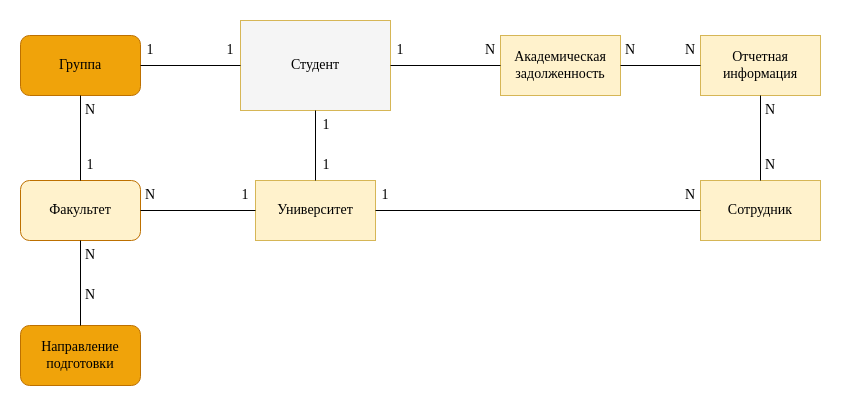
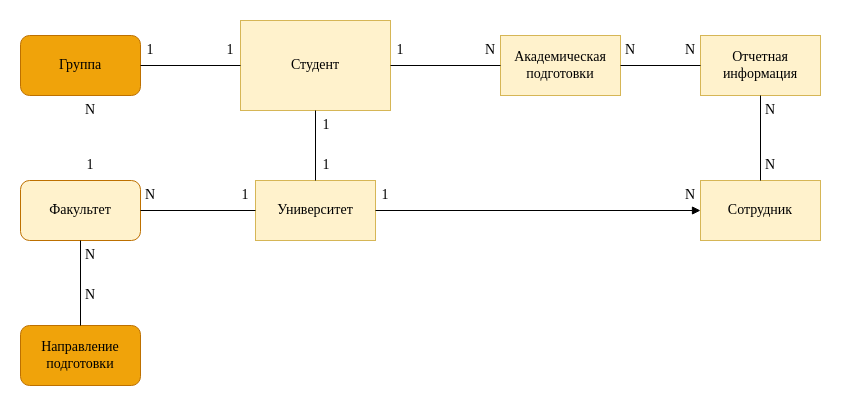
  <mxCell id="0" />
  <mxCell id="1" parent="0" />
- <mxCell id="2" value="Студент" style="rounded=0;whiteSpace=wrap;html=1;fontFamily=Times New Roman;fontSize=14;fillColor=#f5f5f5;strokeColor=#d6b656;" parent="1" vertex="1"><mxGeometry x="240" y="20" width="150" height="90" as="geometry" /></mxCell>
+ <mxCell id="2" value="Студент" style="rounded=0;whiteSpace=wrap;html=1;fontFamily=Times New Roman;fontSize=14;fillColor=#fff2cc;strokeColor=#d6b656;" parent="1" vertex="1"><mxGeometry x="240" y="20" width="150" height="90" as="geometry" /></mxCell>
  <mxCell id="3" value="Сотрудник" style="rounded=0;whiteSpace=wrap;html=1;fontFamily=Times New Roman;fontSize=14;fillColor=#fff2cc;strokeColor=#d6b656;" parent="1" vertex="1"><mxGeometry x="700" y="180" width="120" height="60" as="geometry" /></mxCell>
  <mxCell id="4" value="Университет" style="rounded=0;whiteSpace=wrap;html=1;fontFamily=Times New Roman;fontSize=14;fillColor=#fff2cc;strokeColor=#d6b656;" parent="1" vertex="1"><mxGeometry x="255" y="180" width="120" height="60" as="geometry" /></mxCell>
- <mxCell id="5" value="Академическая задолженность" style="rounded=0;whiteSpace=wrap;html=1;fontFamily=Times New Roman;fontSize=14;fillColor=#fff2cc;strokeColor=#d6b656;" parent="1" vertex="1"><mxGeometry x="500" y="35" width="120" height="60" as="geometry" /></mxCell>
+ <mxCell id="5" value="Академическая подготовки" style="rounded=0;whiteSpace=wrap;html=1;fontFamily=Times New Roman;fontSize=14;fillColor=#fff2cc;strokeColor=#d6b656;" parent="1" vertex="1"><mxGeometry x="500" y="35" width="120" height="60" as="geometry" /></mxCell>
  <mxCell id="6" value="Отчетная информация" style="rounded=0;whiteSpace=wrap;html=1;fontFamily=Times New Roman;fontSize=14;fillColor=#fff2cc;strokeColor=#d6b656;" parent="1" vertex="1"><mxGeometry x="700" y="35" width="120" height="60" as="geometry" /></mxCell>
  <mxCell id="7" value="Группа" style="rounded=1;whiteSpace=wrap;html=1;fontFamily=Times New Roman;fontSize=14;fillColor=#f0a30a;strokeColor=#BD7000;fontColor=#000000;" parent="1" vertex="1"><mxGeometry x="20" y="35" width="120" height="60" as="geometry" /></mxCell>
  <mxCell id="8" value="Факультет" style="rounded=1;whiteSpace=wrap;html=1;fontFamily=Times New Roman;fontSize=14;fillColor=#fff2cc;strokeColor=#BD7000;fontColor=#000000;" parent="1" vertex="1"><mxGeometry x="20" y="180" width="120" height="60" as="geometry" /></mxCell>
  <mxCell id="9" value="Направление подготовки" style="rounded=1;whiteSpace=wrap;html=1;fontFamily=Times New Roman;fontSize=14;fillColor=#f0a30a;strokeColor=#BD7000;fontColor=#000000;" parent="1" vertex="1"><mxGeometry x="20" y="325" width="120" height="60" as="geometry" /></mxCell>
  <mxCell id="10" value="" style="endArrow=none;html=1;rounded=0;entryX=0;entryY=0.5;entryDx=0;entryDy=0;exitX=1;exitY=0.5;exitDx=0;exitDy=0;fontFamily=Times New Roman;fontSize=14;" parent="1" source="7" target="2" edge="1"><mxGeometry width="50" height="50" relative="1" as="geometry"><mxPoint x="230" y="110" as="sourcePoint" /><mxPoint x="280" y="60" as="targetPoint" /></mxGeometry></mxCell>
- <mxCell id="11" value="" style="endArrow=none;html=1;rounded=0;entryX=0.5;entryY=1;entryDx=0;entryDy=0;exitX=0.5;exitY=0;exitDx=0;exitDy=0;fontFamily=Times New Roman;fontSize=14;" parent="1" source="8" target="7" edge="1"><mxGeometry width="50" height="50" relative="1" as="geometry"><mxPoint x="265" y="150" as="sourcePoint" /><mxPoint x="365" y="150" as="targetPoint" /></mxGeometry></mxCell>
  <mxCell id="12" value="1" style="text;html=1;align=center;verticalAlign=middle;whiteSpace=wrap;rounded=0;fontFamily=Times New Roman;fontSize=14;" parent="1" vertex="1"><mxGeometry x="140" y="35" width="20" height="30" as="geometry" /></mxCell>
  <mxCell id="13" value="N" style="text;html=1;align=center;verticalAlign=middle;whiteSpace=wrap;rounded=0;fontFamily=Times New Roman;fontSize=14;" parent="1" vertex="1"><mxGeometry x="80" y="95" width="20" height="30" as="geometry" /></mxCell>
  <mxCell id="14" value="1" style="text;html=1;align=center;verticalAlign=middle;whiteSpace=wrap;rounded=0;fontFamily=Times New Roman;fontSize=14;" parent="1" vertex="1"><mxGeometry x="80" y="150" width="20" height="30" as="geometry" /></mxCell>
  <mxCell id="15" value="" style="endArrow=none;html=1;rounded=0;entryX=0.5;entryY=1;entryDx=0;entryDy=0;exitX=0.5;exitY=0;exitDx=0;exitDy=0;fontFamily=Times New Roman;fontSize=14;" parent="1" source="9" target="8" edge="1"><mxGeometry width="50" height="50" relative="1" as="geometry"><mxPoint x="90" y="190" as="sourcePoint" /><mxPoint x="90" y="105" as="targetPoint" /></mxGeometry></mxCell>
  <mxCell id="16" value="N" style="text;html=1;align=center;verticalAlign=middle;whiteSpace=wrap;rounded=0;fontFamily=Times New Roman;fontSize=14;" parent="1" vertex="1"><mxGeometry x="80" y="240" width="20" height="30" as="geometry" /></mxCell>
  <mxCell id="17" value="N" style="text;html=1;align=center;verticalAlign=middle;whiteSpace=wrap;rounded=0;fontFamily=Times New Roman;fontSize=14;" parent="1" vertex="1"><mxGeometry x="80" y="280" width="20" height="30" as="geometry" /></mxCell>
  <mxCell id="18" value="" style="endArrow=none;html=1;rounded=0;entryX=1;entryY=0.5;entryDx=0;entryDy=0;exitX=0;exitY=0.5;exitDx=0;exitDy=0;fontFamily=Times New Roman;fontSize=14;" parent="1" source="5" target="2" edge="1"><mxGeometry width="50" height="50" relative="1" as="geometry"><mxPoint x="322" y="-80" as="sourcePoint" /><mxPoint x="250" y="75" as="targetPoint" /></mxGeometry></mxCell>
  <mxCell id="19" value="" style="endArrow=none;html=1;rounded=0;exitX=0.5;exitY=1;exitDx=0;exitDy=0;fontFamily=Times New Roman;fontSize=14;" parent="1" source="6" target="3" edge="1"><mxGeometry width="50" height="50" relative="1" as="geometry"><mxPoint x="331" y="319" as="sourcePoint" /><mxPoint x="580" y="120" as="targetPoint" /></mxGeometry></mxCell>
  <mxCell id="20" value="N" style="text;html=1;align=center;verticalAlign=middle;whiteSpace=wrap;rounded=0;fontFamily=Times New Roman;fontSize=14;" parent="1" vertex="1"><mxGeometry x="480" y="35" width="20" height="30" as="geometry" /></mxCell>
  <mxCell id="21" value="1" style="text;html=1;align=center;verticalAlign=middle;whiteSpace=wrap;rounded=0;fontFamily=Times New Roman;fontSize=14;" parent="1" vertex="1"><mxGeometry x="390" y="35" width="20" height="30" as="geometry" /></mxCell>
  <mxCell id="22" value="" style="endArrow=none;html=1;rounded=0;exitX=0;exitY=0.5;exitDx=0;exitDy=0;entryX=1;entryY=0.5;entryDx=0;entryDy=0;fontFamily=Times New Roman;fontSize=14;" parent="1" source="6" target="5" edge="1"><mxGeometry width="50" height="50" relative="1" as="geometry"><mxPoint x="562" y="320" as="sourcePoint" /><mxPoint y="340" as="targetPoint" x="380" /></mxGeometry></mxCell>
  <mxCell id="23" value="N" style="text;html=1;align=center;verticalAlign=middle;whiteSpace=wrap;rounded=0;fontFamily=Times New Roman;fontSize=14;" parent="1" vertex="1"><mxGeometry x="620" y="35" width="20" height="30" as="geometry" /></mxCell>
  <mxCell id="24" value="N" style="text;html=1;align=center;verticalAlign=middle;whiteSpace=wrap;rounded=0;fontFamily=Times New Roman;fontSize=14;" parent="1" vertex="1"><mxGeometry x="680" y="35" width="20" height="30" as="geometry" /></mxCell>
  <mxCell id="25" value="" style="endArrow=none;html=1;rounded=0;entryX=0.5;entryY=1;entryDx=0;entryDy=0;fontFamily=Times New Roman;fontSize=14;" parent="1" source="4" target="2" edge="1"><mxGeometry width="50" height="50" relative="1" as="geometry"><mxPoint x="330" y="240" as="sourcePoint" /><mxPoint y="190" as="targetPoint" x="380" /></mxGeometry></mxCell>
  <mxCell id="26" value="" style="endArrow=none;html=1;rounded=0;entryX=1;entryY=0.5;entryDx=0;entryDy=0;exitX=0;exitY=0.5;exitDx=0;exitDy=0;fontFamily=Times New Roman;fontSize=14;" parent="1" source="4" target="8" edge="1"><mxGeometry width="50" height="50" relative="1" as="geometry"><mxPoint x="325" y="190" as="sourcePoint" /><mxPoint x="325" y="120" as="targetPoint" /></mxGeometry></mxCell>
  <mxCell id="27" value="1" style="text;html=1;align=center;verticalAlign=middle;whiteSpace=wrap;rounded=0;fontFamily=Times New Roman;fontSize=14;" parent="1" vertex="1"><mxGeometry x="235" y="180" width="20" height="30" as="geometry" /></mxCell>
  <mxCell id="28" value="N" style="text;html=1;align=center;verticalAlign=middle;whiteSpace=wrap;rounded=0;fontFamily=Times New Roman;fontSize=14;" parent="1" vertex="1"><mxGeometry x="140" y="180" width="20" height="30" as="geometry" /></mxCell>
  <mxCell id="29" value="1" style="text;html=1;align=center;verticalAlign=middle;whiteSpace=wrap;rounded=0;fontFamily=Times New Roman;fontSize=14;" parent="1" vertex="1"><mxGeometry x="316" y="150" width="20" height="30" as="geometry" /></mxCell>
- <mxCell id="30" value="" style="endArrow=none;html=1;rounded=0;exitX=1;exitY=0.5;exitDx=0;exitDy=0;entryX=0;entryY=0.5;entryDx=0;entryDy=0;fontFamily=Times New Roman;fontSize=14;" parent="1" source="4" target="3" edge="1"><mxGeometry width="50" height="50" relative="1" as="geometry"><mxPoint x="560" y="105" as="sourcePoint" /><mxPoint x="560" y="190" as="targetPoint" /></mxGeometry></mxCell>
+ <mxCell id="30" value="" style="endArrow=block;html=1;rounded=0;exitX=1;exitY=0.5;exitDx=0;exitDy=0;entryX=0;entryY=0.5;entryDx=0;entryDy=0;fontFamily=Times New Roman;fontSize=14;" parent="1" source="4" target="3" edge="1"><mxGeometry width="50" height="50" relative="1" as="geometry"><mxPoint x="560" y="105" as="sourcePoint" /><mxPoint x="560" y="190" as="targetPoint" /></mxGeometry></mxCell>
  <mxCell id="31" value="N" style="text;html=1;align=center;verticalAlign=middle;whiteSpace=wrap;rounded=0;fontFamily=Times New Roman;fontSize=14;" parent="1" vertex="1"><mxGeometry x="680" y="180" width="20" height="30" as="geometry" /></mxCell>
  <mxCell id="32" value="1" style="text;html=1;align=center;verticalAlign=middle;whiteSpace=wrap;rounded=0;fontFamily=Times New Roman;fontSize=14;" parent="1" vertex="1"><mxGeometry x="375" y="180" width="20" height="30" as="geometry" /></mxCell>
  <mxCell id="33" value="N" style="text;html=1;align=center;verticalAlign=middle;whiteSpace=wrap;rounded=0;fontFamily=Times New Roman;fontSize=14;" parent="1" vertex="1"><mxGeometry x="760" y="95" width="20" height="30" as="geometry" /></mxCell>
  <mxCell id="34" value="N" style="text;html=1;align=center;verticalAlign=middle;whiteSpace=wrap;rounded=0;fontFamily=Times New Roman;fontSize=14;" parent="1" vertex="1"><mxGeometry x="760" y="150" width="20" height="30" as="geometry" /></mxCell>
  <mxCell id="35" value="1" style="text;html=1;align=center;verticalAlign=middle;whiteSpace=wrap;rounded=0;fontFamily=Times New Roman;fontSize=14;" parent="1" vertex="1"><mxGeometry x="316" y="110" width="20" height="30" as="geometry" /></mxCell>
  <mxCell id="36" value="1" style="text;html=1;align=center;verticalAlign=middle;whiteSpace=wrap;rounded=0;fontFamily=Times New Roman;fontSize=14;" parent="1" vertex="1"><mxGeometry x="220" y="35" width="20" height="30" as="geometry" /></mxCell>
